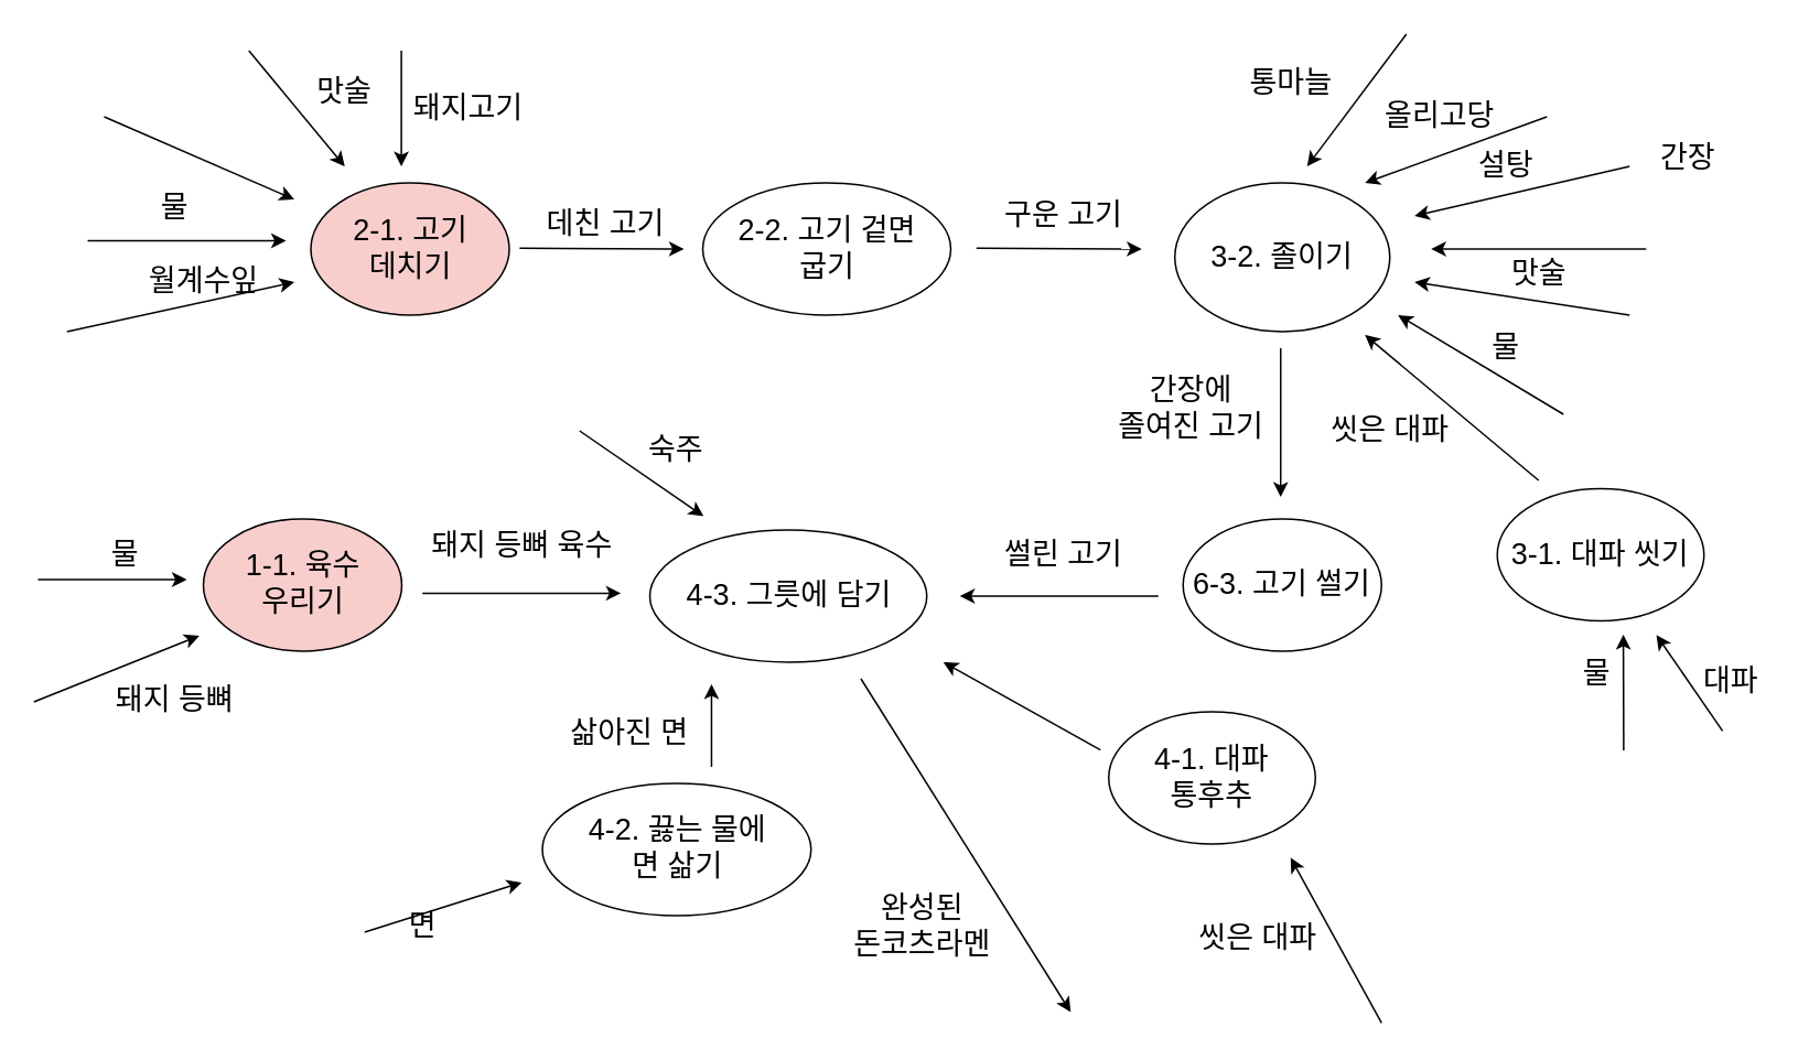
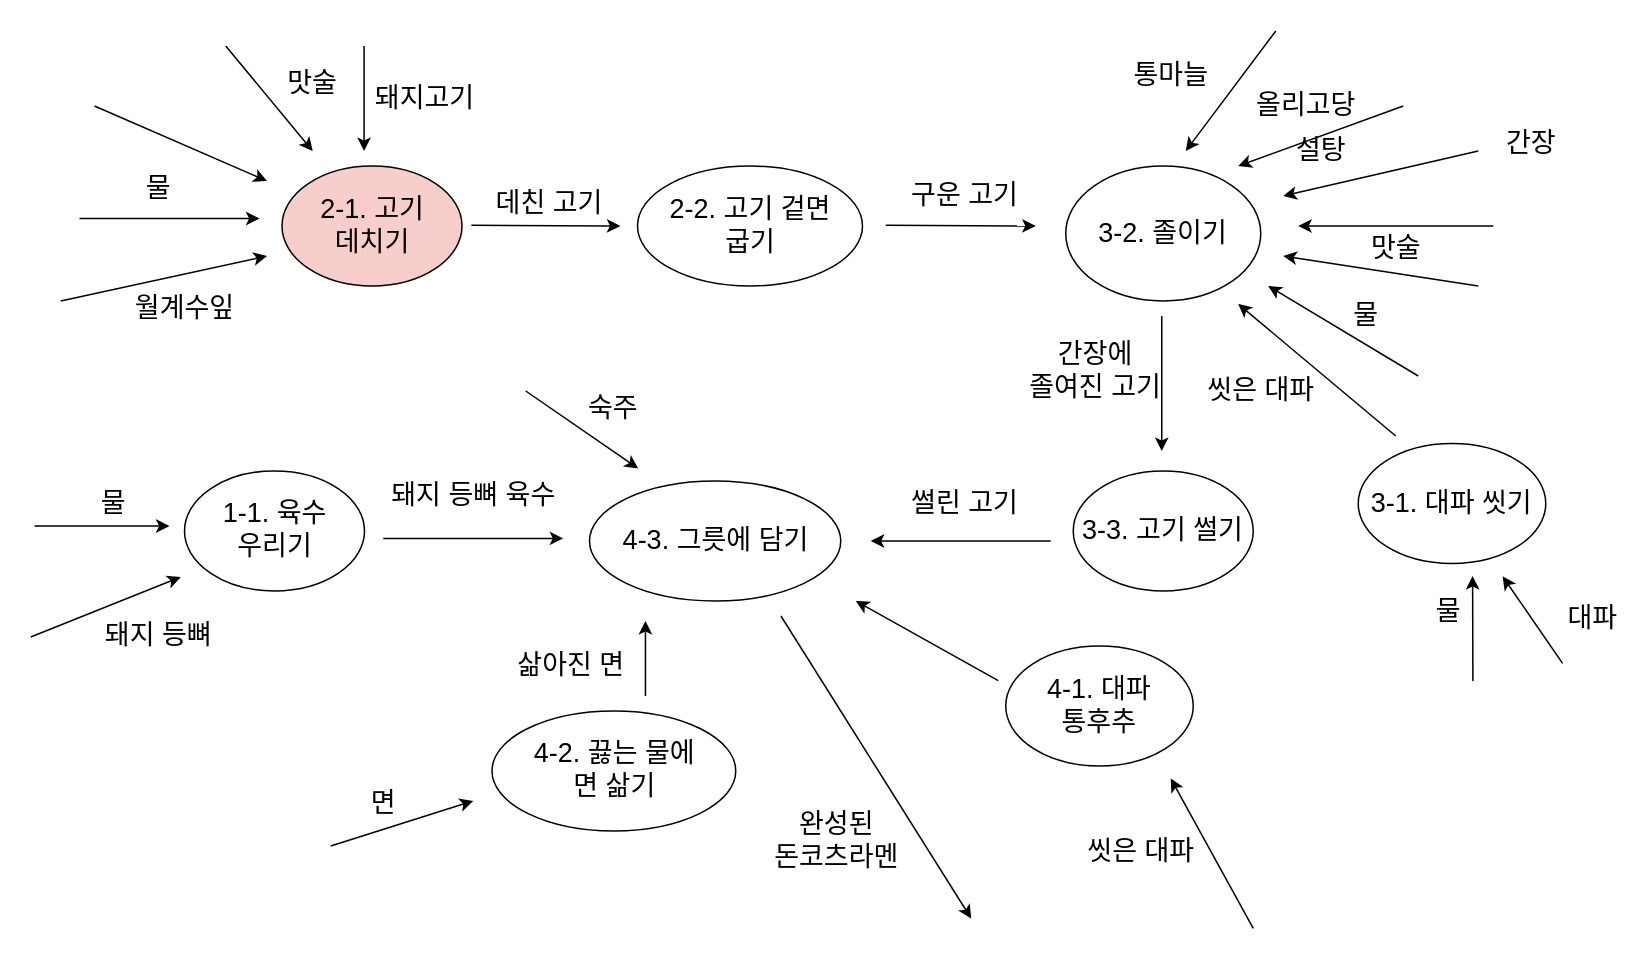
  <mxCell id="0" />
  <mxCell id="1" parent="0" />
  <mxCell id="2" value="&lt;font style=&quot;font-size: 18px&quot;&gt;2-1. 고기 &lt;br&gt;데치기&lt;/font&gt;" style="ellipse;whiteSpace=wrap;html=1;fillColor=#f8cecc;" parent="1" vertex="1"><mxGeometry x="187.5" y="110" width="120" height="80" as="geometry" /></mxCell>
  <mxCell id="3" value="&lt;font style=&quot;font-size: 18px&quot;&gt;돼지고기&lt;br&gt;&lt;/font&gt;" style="text;html=1;strokeColor=none;fillColor=none;align=center;verticalAlign=middle;whiteSpace=wrap;rounded=0;" parent="1" vertex="1"><mxGeometry x="242.5" y="50" width="80" height="30" as="geometry" /></mxCell>
  <mxCell id="4" value="" style="endArrow=classic;html=1;" parent="1" edge="1"><mxGeometry width="50" height="50" relative="1" as="geometry"><mxPoint x="242.22" y="30" as="sourcePoint" /><mxPoint x="242.22" y="100" as="targetPoint" /></mxGeometry></mxCell>
  <mxCell id="5" value="&lt;font style=&quot;font-size: 18px&quot;&gt;구운 고기&lt;br&gt;&lt;/font&gt;" style="text;html=1;strokeColor=none;fillColor=none;align=center;verticalAlign=middle;whiteSpace=wrap;rounded=0;" parent="1" vertex="1"><mxGeometry x="562.5" y="115" width="160" height="30" as="geometry" /></mxCell>
  <mxCell id="6" value="" style="endArrow=classic;html=1;" parent="1" edge="1"><mxGeometry width="50" height="50" relative="1" as="geometry"><mxPoint x="590" y="149.5" as="sourcePoint" /><mxPoint x="690" y="150" as="targetPoint" /><Array as="points" /></mxGeometry></mxCell>
  <mxCell id="7" value="&lt;font style=&quot;font-size: 18px&quot;&gt;3-2.&amp;nbsp;졸이기&lt;/font&gt;" style="ellipse;whiteSpace=wrap;html=1;" parent="1" vertex="1"><mxGeometry x="710" y="110" width="130" height="90" as="geometry" /></mxCell>
- <mxCell id="8" value="&lt;font style=&quot;font-size: 18px&quot;&gt;간장에 &lt;br&gt;졸여진 고기&lt;br&gt;&lt;/font&gt;" style="text;html=1;strokeColor=none;fillColor=none;align=center;verticalAlign=middle;whiteSpace=wrap;rounded=0;" parent="1" vertex="1"><mxGeometry x="670" y="231.71" width="100" height="30" as="geometry" /></mxCell>
+ <mxCell id="8" value="&lt;font style=&quot;font-size: 18px&quot;&gt;간장에 &lt;br&gt;졸여진 고기&lt;br&gt;&lt;/font&gt;" style="text;html=1;strokeColor=none;fillColor=none;align=center;verticalAlign=middle;whiteSpace=wrap;rounded=0;" parent="1" vertex="1"><mxGeometry x="680" y="231.71" width="100" height="30" as="geometry" /></mxCell>
  <mxCell id="9" value="" style="endArrow=classic;html=1;" parent="1" edge="1"><mxGeometry width="50" height="50" relative="1" as="geometry"><mxPoint x="774" y="210" as="sourcePoint" /><mxPoint x="774" y="300" as="targetPoint" /></mxGeometry></mxCell>
  <mxCell id="10" value="" style="endArrow=classic;html=1;" parent="1" edge="1"><mxGeometry width="50" height="50" relative="1" as="geometry"><mxPoint x="995" y="150" as="sourcePoint" /><mxPoint x="865" y="150" as="targetPoint" /></mxGeometry></mxCell>
  <mxCell id="11" value="" style="endArrow=classic;html=1;" parent="1" edge="1"><mxGeometry width="50" height="50" relative="1" as="geometry"><mxPoint x="62.5" y="70" as="sourcePoint" /><mxPoint x="177.5" y="120" as="targetPoint" /></mxGeometry></mxCell>
  <mxCell id="12" value="" style="endArrow=classic;html=1;" parent="1" edge="1"><mxGeometry width="50" height="50" relative="1" as="geometry"><mxPoint x="40" y="200" as="sourcePoint" /><mxPoint x="177.5" y="170" as="targetPoint" /></mxGeometry></mxCell>
- <mxCell id="13" value="&lt;font style=&quot;font-size: 18px&quot;&gt;월계수잎&lt;/font&gt;" style="text;html=1;strokeColor=none;fillColor=none;align=center;verticalAlign=middle;whiteSpace=wrap;rounded=0;" parent="1" vertex="1"><mxGeometry x="77.5" y="155" width="90" height="30" as="geometry" /></mxCell>
+ <mxCell id="13" value="&lt;font style=&quot;font-size: 18px&quot;&gt;월계수잎&lt;/font&gt;" style="text;html=1;strokeColor=none;fillColor=none;align=center;verticalAlign=middle;whiteSpace=wrap;rounded=0;" parent="1" vertex="1"><mxGeometry x="77.5" y="190" width="90" height="30" as="geometry" /></mxCell>
  <mxCell id="14" value="" style="endArrow=classic;html=1;" parent="1" edge="1"><mxGeometry width="50" height="50" relative="1" as="geometry"><mxPoint x="150" y="30" as="sourcePoint" /><mxPoint x="208" y="100" as="targetPoint" /></mxGeometry></mxCell>
  <mxCell id="15" value="&lt;font style=&quot;font-size: 18px&quot;&gt;맛술&lt;/font&gt;" style="text;html=1;strokeColor=none;fillColor=none;align=center;verticalAlign=middle;whiteSpace=wrap;rounded=0;" parent="1" vertex="1"><mxGeometry x="172.5" y="40" width="70" height="30" as="geometry" /></mxCell>
  <mxCell id="16" value="&lt;font style=&quot;font-size: 18px&quot;&gt;간장&lt;/font&gt;" style="text;html=1;align=center;verticalAlign=middle;resizable=0;points=[];autosize=1;strokeColor=none;fillColor=none;" parent="1" vertex="1"><mxGeometry x="995" y="84.5" width="50" height="20" as="geometry" /></mxCell>
  <mxCell id="17" value="" style="endArrow=classic;html=1;" parent="1" edge="1"><mxGeometry width="50" height="50" relative="1" as="geometry"><mxPoint x="985" y="190" as="sourcePoint" /><mxPoint x="855" y="170" as="targetPoint" /></mxGeometry></mxCell>
  <mxCell id="18" value="&lt;font style=&quot;font-size: 18px&quot;&gt;맛술&lt;/font&gt;" style="text;html=1;align=center;verticalAlign=middle;resizable=0;points=[];autosize=1;strokeColor=none;fillColor=none;" parent="1" vertex="1"><mxGeometry x="905" y="154.5" width="50" height="20" as="geometry" /></mxCell>
  <mxCell id="19" value="" style="endArrow=classic;html=1;" parent="1" edge="1"><mxGeometry width="50" height="50" relative="1" as="geometry"><mxPoint x="945" y="250" as="sourcePoint" /><mxPoint x="845" y="190" as="targetPoint" /></mxGeometry></mxCell>
  <mxCell id="20" value="&lt;font style=&quot;font-size: 18px&quot;&gt;올리고당&lt;/font&gt;" style="text;html=1;align=center;verticalAlign=middle;resizable=0;points=[];autosize=1;strokeColor=none;fillColor=none;" parent="1" vertex="1"><mxGeometry x="825" y="60" width="90" height="20" as="geometry" /></mxCell>
  <mxCell id="21" value="" style="endArrow=classic;html=1;" parent="1" edge="1"><mxGeometry width="50" height="50" relative="1" as="geometry"><mxPoint x="985" y="100" as="sourcePoint" /><mxPoint x="855" y="130" as="targetPoint" /></mxGeometry></mxCell>
- <mxCell id="22" value="&lt;font style=&quot;font-size: 18px&quot;&gt;설탕&lt;/font&gt;" style="text;html=1;align=center;verticalAlign=middle;resizable=0;points=[];autosize=1;strokeColor=none;fillColor=none;" parent="1" vertex="1"><mxGeometry x="885" y="90" width="50" height="20" as="geometry" /></mxCell>
+ <mxCell id="22" value="&lt;font style=&quot;font-size: 18px&quot;&gt;설탕&lt;/font&gt;" style="text;html=1;align=center;verticalAlign=middle;resizable=0;points=[];autosize=1;strokeColor=none;fillColor=none;" parent="1" vertex="1"><mxGeometry x="855" y="90" width="50" height="20" as="geometry" /></mxCell>
  <mxCell id="23" value="" style="endArrow=classic;html=1;" parent="1" edge="1"><mxGeometry width="50" height="50" relative="1" as="geometry"><mxPoint x="930" y="290" as="sourcePoint" /><mxPoint x="825" y="202" as="targetPoint" /></mxGeometry></mxCell>
  <mxCell id="24" value="&lt;span style=&quot;font-size: 18px&quot;&gt;4-2. 끓는 물에 &lt;br&gt;면 삶기&lt;br&gt;&lt;/span&gt;" style="ellipse;whiteSpace=wrap;html=1;" parent="1" vertex="1"><mxGeometry x="327.5" y="473.29" width="162.5" height="80" as="geometry" /></mxCell>
  <mxCell id="25" value="" style="endArrow=classic;html=1;" parent="1" edge="1"><mxGeometry width="50" height="50" relative="1" as="geometry"><mxPoint x="255" y="358.29" as="sourcePoint" /><mxPoint x="375" y="358.29" as="targetPoint" /></mxGeometry></mxCell>
  <mxCell id="26" value="&lt;font style=&quot;font-size: 18px&quot;&gt;돼지 등뼈 육수&lt;/font&gt;" style="text;html=1;align=center;verticalAlign=middle;resizable=0;points=[];autosize=1;strokeColor=none;fillColor=none;" parent="1" vertex="1"><mxGeometry x="250" y="320" width="130" height="20" as="geometry" /></mxCell>
  <mxCell id="27" value="&lt;span style=&quot;font-size: 18px&quot;&gt;4-3. 그릇에 담기&lt;br&gt;&lt;/span&gt;" style="ellipse;whiteSpace=wrap;html=1;" parent="1" vertex="1"><mxGeometry x="392.5" y="320" width="167.5" height="80" as="geometry" /></mxCell>
  <mxCell id="28" value="" style="endArrow=classic;html=1;" parent="1" edge="1"><mxGeometry width="50" height="50" relative="1" as="geometry"><mxPoint x="429.8" y="463.29" as="sourcePoint" /><mxPoint x="429.8" y="413.29" as="targetPoint" /></mxGeometry></mxCell>
  <mxCell id="29" value="&lt;font style=&quot;font-size: 18px&quot;&gt;삶아진 면&lt;/font&gt;" style="text;html=1;align=center;verticalAlign=middle;resizable=0;points=[];autosize=1;strokeColor=none;fillColor=none;" parent="1" vertex="1"><mxGeometry x="335" y="433.29" width="90" height="20" as="geometry" /></mxCell>
  <mxCell id="30" value="" style="endArrow=classic;html=1;" parent="1" edge="1"><mxGeometry width="50" height="50" relative="1" as="geometry"><mxPoint x="220" y="563.29" as="sourcePoint" /><mxPoint x="315" y="533.29" as="targetPoint" /></mxGeometry></mxCell>
- <mxCell id="31" value="&lt;font style=&quot;font-size: 18px&quot;&gt;면&lt;/font&gt;" style="text;html=1;align=center;verticalAlign=middle;resizable=0;points=[];autosize=1;strokeColor=none;fillColor=none;" parent="1" vertex="1"><mxGeometry x="240" y="550" width="30" height="20" as="geometry" /></mxCell>
+ <mxCell id="31" value="&lt;font style=&quot;font-size: 18px&quot;&gt;면&lt;/font&gt;" style="text;html=1;align=center;verticalAlign=middle;resizable=0;points=[];autosize=1;strokeColor=none;fillColor=none;" parent="1" vertex="1"><mxGeometry x="240" y="525" width="30" height="20" as="geometry" /></mxCell>
  <mxCell id="32" value="&lt;font style=&quot;font-size: 18px&quot;&gt;물&lt;/font&gt;" style="text;html=1;align=center;verticalAlign=middle;resizable=0;points=[];autosize=1;strokeColor=none;fillColor=none;" parent="1" vertex="1"><mxGeometry x="90" y="115" width="30" height="20" as="geometry" /></mxCell>
  <mxCell id="33" value="" style="endArrow=classic;html=1;" parent="1" edge="1"><mxGeometry width="50" height="50" relative="1" as="geometry"><mxPoint x="52.5" y="145" as="sourcePoint" /><mxPoint x="172.5" y="145" as="targetPoint" /></mxGeometry></mxCell>
  <mxCell id="34" value="" style="endArrow=classic;html=1;" parent="1" edge="1"><mxGeometry width="50" height="50" relative="1" as="geometry"><mxPoint x="935" y="70" as="sourcePoint" /><mxPoint x="825" y="110" as="targetPoint" /></mxGeometry></mxCell>
  <mxCell id="35" value="&lt;font style=&quot;font-size: 18px&quot;&gt;물&lt;/font&gt;" style="text;html=1;align=center;verticalAlign=middle;resizable=0;points=[];autosize=1;strokeColor=none;fillColor=none;" parent="1" vertex="1"><mxGeometry x="895" y="200" width="30" height="20" as="geometry" /></mxCell>
  <mxCell id="36" value="&lt;font style=&quot;font-size: 18px&quot;&gt;2-2. 고기 겉면&lt;br&gt;굽기&lt;br&gt;&lt;/font&gt;" style="ellipse;whiteSpace=wrap;html=1;" parent="1" vertex="1"><mxGeometry x="424.5" y="110" width="150" height="80" as="geometry" /></mxCell>
  <mxCell id="37" value="&lt;span style=&quot;font-size: 18px&quot;&gt;3-1. 대파 씻기&lt;br&gt;&lt;/span&gt;" style="ellipse;whiteSpace=wrap;html=1;" parent="1" vertex="1"><mxGeometry x="905" y="295" width="125" height="80" as="geometry" /></mxCell>
  <mxCell id="38" value="&lt;font style=&quot;font-size: 18px&quot;&gt;씻은 대파&lt;/font&gt;" style="text;html=1;align=center;verticalAlign=middle;resizable=0;points=[];autosize=1;strokeColor=none;fillColor=none;" parent="1" vertex="1"><mxGeometry x="795" y="250" width="90" height="20" as="geometry" /></mxCell>
  <mxCell id="39" value="" style="endArrow=classic;html=1;" parent="1" edge="1"><mxGeometry width="50" height="50" relative="1" as="geometry"><mxPoint x="850" y="20" as="sourcePoint" /><mxPoint x="790" y="100" as="targetPoint" /></mxGeometry></mxCell>
  <mxCell id="40" value="&lt;font style=&quot;font-size: 18px&quot;&gt;통마늘&lt;/font&gt;" style="text;html=1;align=center;verticalAlign=middle;resizable=0;points=[];autosize=1;strokeColor=none;fillColor=none;" parent="1" vertex="1"><mxGeometry x="745" y="40" width="70" height="20" as="geometry" /></mxCell>
  <mxCell id="41" value="" style="endArrow=classic;html=1;" parent="1" edge="1"><mxGeometry width="50" height="50" relative="1" as="geometry"><mxPoint x="1041.23" y="441.58" as="sourcePoint" /><mxPoint x="1001.23" y="383.58" as="targetPoint" /></mxGeometry></mxCell>
- <mxCell id="42" value="&lt;font style=&quot;font-size: 18px&quot;&gt;대파&lt;/font&gt;" style="text;html=1;align=center;verticalAlign=middle;resizable=0;points=[];autosize=1;strokeColor=none;fillColor=none;" parent="1" vertex="1"><mxGeometry x="1021.23" y="401.58" width="50" height="20" as="geometry" /></mxCell>
+ <mxCell id="42" value="&lt;font style=&quot;font-size: 18px&quot;&gt;대파&lt;/font&gt;" style="text;html=1;align=center;verticalAlign=middle;resizable=0;points=[];autosize=1;strokeColor=none;fillColor=none;" parent="1" vertex="1"><mxGeometry x="1036.23" y="401.58" width="50" height="20" as="geometry" /></mxCell>
  <mxCell id="43" value="" style="endArrow=classic;html=1;" parent="1" edge="1"><mxGeometry width="50" height="50" relative="1" as="geometry"><mxPoint x="520.13" y="410" as="sourcePoint" /><mxPoint x="647" y="611.71" as="targetPoint" /><Array as="points" /></mxGeometry></mxCell>
  <mxCell id="44" value="&lt;font style=&quot;font-size: 18px&quot;&gt;완성된 &lt;br&gt;돈코츠라멘&lt;/font&gt;" style="text;html=1;align=center;verticalAlign=middle;resizable=0;points=[];autosize=1;strokeColor=none;fillColor=none;" parent="1" vertex="1"><mxGeometry x="502" y="540" width="110" height="40" as="geometry" /></mxCell>
  <mxCell id="45" value="&lt;font style=&quot;font-size: 18px&quot;&gt;데친 고기&lt;br&gt;&lt;/font&gt;" style="text;html=1;strokeColor=none;fillColor=none;align=center;verticalAlign=middle;whiteSpace=wrap;rounded=0;" parent="1" vertex="1"><mxGeometry x="319.38" y="120" width="93.75" height="30" as="geometry" /></mxCell>
  <mxCell id="46" value="" style="endArrow=classic;html=1;entryX=1;entryY=1;entryDx=0;entryDy=0;" parent="1" target="45" edge="1"><mxGeometry width="50" height="50" relative="1" as="geometry"><mxPoint x="313.75" y="149.5" as="sourcePoint" /><mxPoint x="410" y="151" as="targetPoint" /></mxGeometry></mxCell>
  <mxCell id="47" value="" style="endArrow=classic;html=1;" parent="1" edge="1"><mxGeometry width="50" height="50" relative="1" as="geometry"><mxPoint x="981.43" y="453.29" as="sourcePoint" /><mxPoint x="981.23" y="383.29" as="targetPoint" /></mxGeometry></mxCell>
  <mxCell id="48" value="&lt;font style=&quot;font-size: 18px&quot;&gt;물&lt;/font&gt;" style="text;html=1;align=center;verticalAlign=middle;resizable=0;points=[];autosize=1;strokeColor=none;fillColor=none;" parent="1" vertex="1"><mxGeometry x="950" y="396.58" width="30" height="20" as="geometry" /></mxCell>
- <mxCell id="49" value="&lt;span style=&quot;font-size: 18px&quot;&gt;6-3. 고기 썰기&lt;br&gt;&lt;/span&gt;" style="ellipse;whiteSpace=wrap;html=1;" parent="1" vertex="1"><mxGeometry x="715" y="313.29" width="120" height="80" as="geometry" /></mxCell>
+ <mxCell id="49" value="&lt;span style=&quot;font-size: 18px&quot;&gt;3-3. 고기 썰기&lt;br&gt;&lt;/span&gt;" style="ellipse;whiteSpace=wrap;html=1;" parent="1" vertex="1"><mxGeometry x="715" y="313.29" width="120" height="80" as="geometry" /></mxCell>
  <mxCell id="50" value="" style="endArrow=classic;html=1;" parent="1" edge="1"><mxGeometry width="50" height="50" relative="1" as="geometry"><mxPoint x="700" y="360" as="sourcePoint" /><mxPoint x="580" y="360" as="targetPoint" /><Array as="points" /></mxGeometry></mxCell>
  <mxCell id="51" value="&lt;font style=&quot;font-size: 18px&quot;&gt;썰린 고기&lt;br&gt;&lt;/font&gt;" style="text;html=1;strokeColor=none;fillColor=none;align=center;verticalAlign=middle;whiteSpace=wrap;rounded=0;" parent="1" vertex="1"><mxGeometry x="562.5" y="320" width="160" height="30" as="geometry" /></mxCell>
  <mxCell id="52" value="" style="endArrow=classic;html=1;" parent="1" edge="1"><mxGeometry width="50" height="50" relative="1" as="geometry"><mxPoint x="350" y="260" as="sourcePoint" /><mxPoint x="425" y="311.71" as="targetPoint" /></mxGeometry></mxCell>
  <mxCell id="53" value="" style="endArrow=classic;html=1;" parent="1" edge="1"><mxGeometry width="50" height="50" relative="1" as="geometry"><mxPoint x="665" y="453.14" as="sourcePoint" /><mxPoint x="570" y="400" as="targetPoint" /></mxGeometry></mxCell>
  <mxCell id="54" value="" style="endArrow=classic;html=1;" parent="1" edge="1"><mxGeometry width="50" height="50" relative="1" as="geometry"><mxPoint x="22.5" y="350" as="sourcePoint" /><mxPoint x="112.5" y="350" as="targetPoint" /></mxGeometry></mxCell>
- <mxCell id="55" value="&lt;span style=&quot;font-size: 18px&quot;&gt;1-1. 육수 &lt;br&gt;우리기&lt;br&gt;&lt;/span&gt;" style="ellipse;whiteSpace=wrap;html=1;fillColor=#f8cecc;" parent="1" vertex="1"><mxGeometry x="122.5" y="313.29" width="120" height="80" as="geometry" /></mxCell>
+ <mxCell id="55" value="&lt;span style=&quot;font-size: 18px&quot;&gt;1-1. 육수 &lt;br&gt;우리기&lt;br&gt;&lt;/span&gt;" style="ellipse;whiteSpace=wrap;html=1;" parent="1" vertex="1"><mxGeometry x="122.5" y="313.29" width="120" height="80" as="geometry" /></mxCell>
  <mxCell id="56" value="" style="endArrow=classic;html=1;" parent="1" edge="1"><mxGeometry width="50" height="50" relative="1" as="geometry"><mxPoint x="20" y="424" as="sourcePoint" /><mxPoint x="120" y="384" as="targetPoint" /></mxGeometry></mxCell>
  <mxCell id="57" value="&lt;font style=&quot;font-size: 18px&quot;&gt;돼지 등뼈&lt;/font&gt;" style="text;html=1;align=center;verticalAlign=middle;resizable=0;points=[];autosize=1;strokeColor=none;fillColor=none;" parent="1" vertex="1"><mxGeometry x="60" y="413.29" width="90" height="20" as="geometry" /></mxCell>
  <mxCell id="58" value="&lt;font style=&quot;font-size: 18px&quot;&gt;물&lt;/font&gt;" style="text;html=1;align=center;verticalAlign=middle;resizable=0;points=[];autosize=1;strokeColor=none;fillColor=none;" parent="1" vertex="1"><mxGeometry x="60" y="325" width="30" height="20" as="geometry" /></mxCell>
  <mxCell id="59" value="&lt;span style=&quot;font-size: 18px&quot;&gt;4-1. 대파 &lt;br&gt;통후추&lt;br&gt;&lt;/span&gt;" style="ellipse;whiteSpace=wrap;html=1;" parent="1" vertex="1"><mxGeometry x="670" y="430" width="125" height="80" as="geometry" /></mxCell>
  <mxCell id="60" value="" style="endArrow=classic;html=1;" parent="1" edge="1"><mxGeometry width="50" height="50" relative="1" as="geometry"><mxPoint x="835" y="618.29" as="sourcePoint" /><mxPoint x="780" y="518.29" as="targetPoint" /></mxGeometry></mxCell>
  <mxCell id="61" value="&lt;font style=&quot;font-size: 18px&quot;&gt;씻은 대파&lt;/font&gt;" style="text;html=1;align=center;verticalAlign=middle;resizable=0;points=[];autosize=1;strokeColor=none;fillColor=none;" parent="1" vertex="1"><mxGeometry x="715" y="556.58" width="90" height="20" as="geometry" /></mxCell>
  <mxCell id="62" value="&lt;span style=&quot;font-size: 18px&quot;&gt;숙주&lt;/span&gt;" style="text;html=1;align=center;verticalAlign=middle;resizable=0;points=[];autosize=1;strokeColor=none;fillColor=none;" parent="1" vertex="1"><mxGeometry x="382.5" y="261.71" width="50" height="20" as="geometry" /></mxCell>
